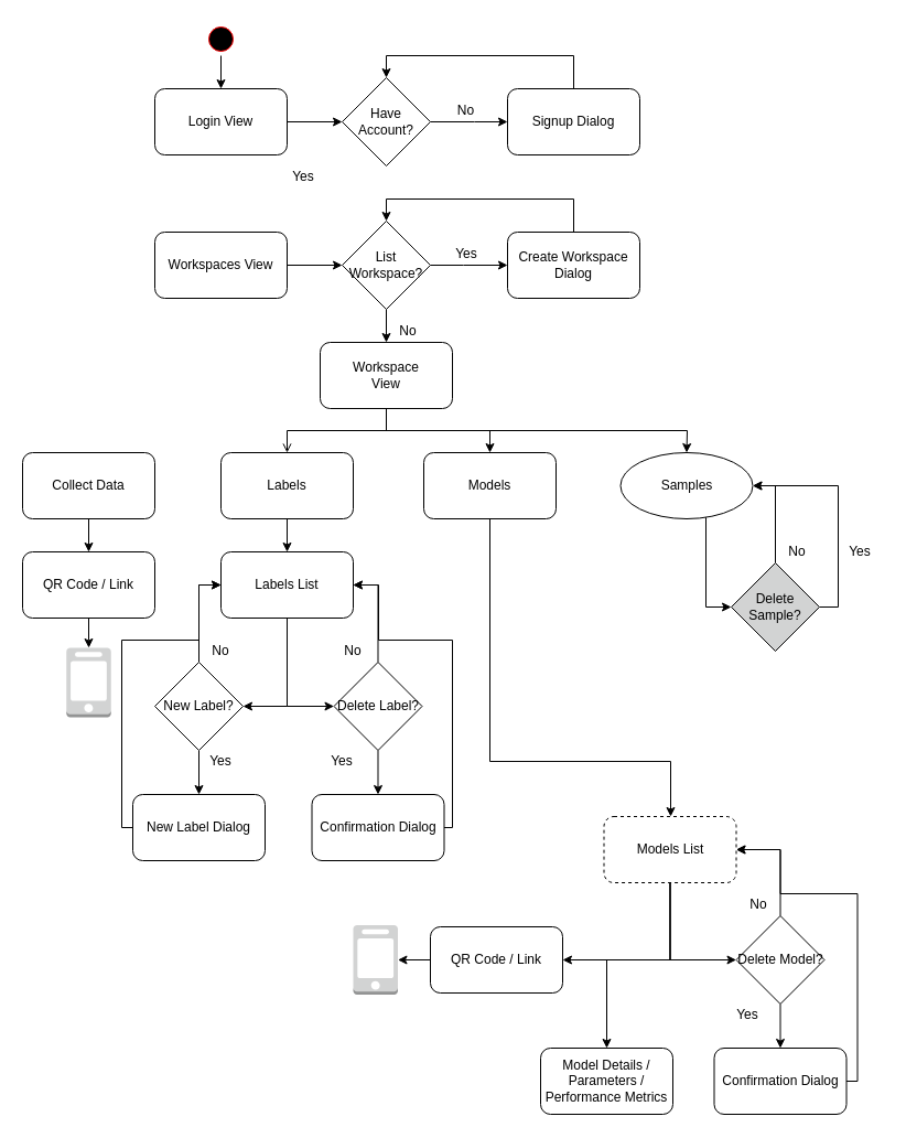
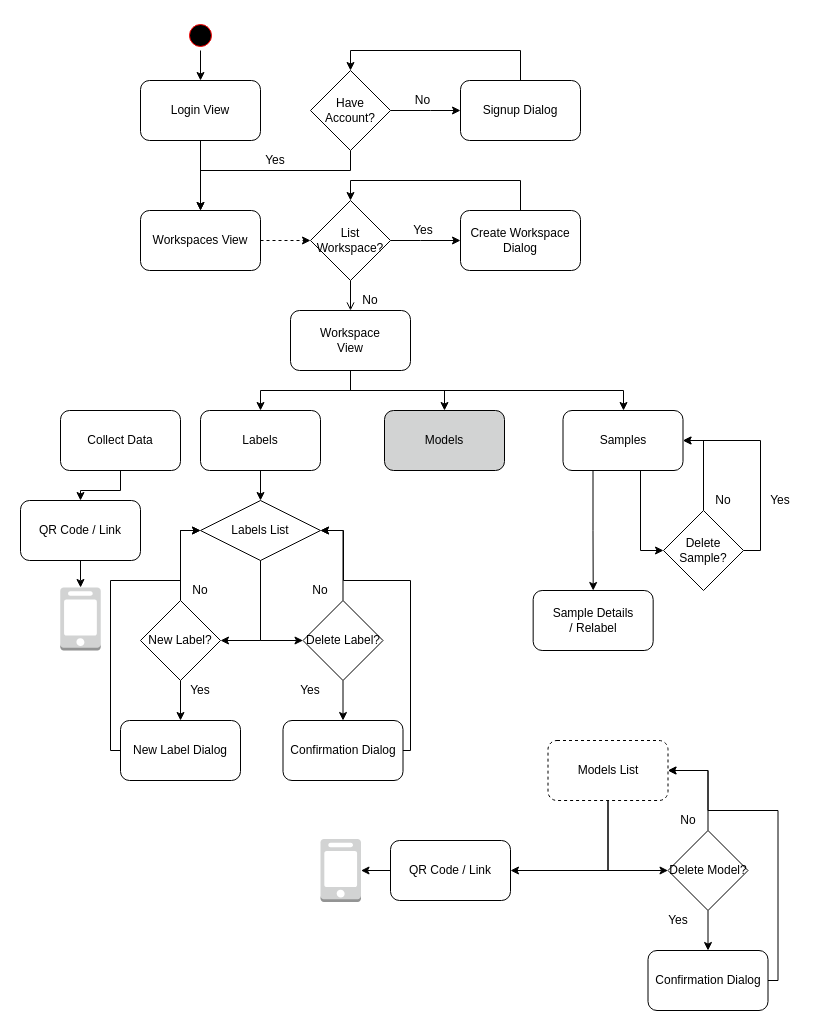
  <mxCell id="0" />
  <mxCell id="1" parent="0" />
  <mxCell id="2" style="edgeStyle=orthogonalEdgeStyle;rounded=0;orthogonalLoop=1;jettySize=auto;html=1;entryX=0.5;entryY=0;entryDx=0;entryDy=0;" parent="1" source="3" target="5" edge="1"><mxGeometry relative="1" as="geometry" /></mxCell>
  <mxCell id="3" value="" style="ellipse;html=1;shape=startState;fillColor=#000000;strokeColor=#ff0000;" parent="1" vertex="1"><mxGeometry x="185" y="20" width="30" height="30" as="geometry" /></mxCell>
- <mxCell id="4" style="edgeStyle=orthogonalEdgeStyle;rounded=0;orthogonalLoop=1;jettySize=auto;html=1;" parent="1" source="5" target="16" edge="1"><mxGeometry relative="1" as="geometry" /></mxCell>
+ <mxCell id="4" style="edgeStyle=orthogonalEdgeStyle;rounded=0;orthogonalLoop=1;jettySize=auto;html=1;" parent="1" source="5" target="8" edge="1"><mxGeometry relative="1" as="geometry" /></mxCell>
  <mxCell id="5" value="Login View" style="rounded=1;whiteSpace=wrap;html=1;" parent="1" vertex="1"><mxGeometry x="140" y="80" width="120" height="60" as="geometry" /></mxCell>
  <mxCell id="6" value="Yes" style="text;html=1;strokeColor=none;fillColor=none;align=center;verticalAlign=middle;whiteSpace=wrap;rounded=0;" parent="1" vertex="1"><mxGeometry x="260" y="150" width="30" height="20" as="geometry" /></mxCell>
- <mxCell id="7" style="edgeStyle=orthogonalEdgeStyle;rounded=0;orthogonalLoop=1;jettySize=auto;html=1;" parent="1" source="8" target="19" edge="1"><mxGeometry relative="1" as="geometry" /></mxCell>
+ <mxCell id="7" style="edgeStyle=orthogonalEdgeStyle;rounded=0;orthogonalLoop=1;jettySize=auto;html=1;dashed=1;" parent="1" source="8" target="19" edge="1"><mxGeometry relative="1" as="geometry" /></mxCell>
  <mxCell id="8" value="Workspaces View" style="rounded=1;whiteSpace=wrap;html=1;" parent="1" vertex="1"><mxGeometry x="140" y="210" width="120" height="60" as="geometry" /></mxCell>
  <mxCell id="9" style="edgeStyle=orthogonalEdgeStyle;rounded=0;orthogonalLoop=1;jettySize=auto;html=1;" parent="1" source="10" target="16" edge="1"><mxGeometry relative="1" as="geometry"><Array as="points"><mxPoint x="520" y="50" /><mxPoint x="350" y="50" /></Array></mxGeometry></mxCell>
  <mxCell id="10" value="Signup Dialog" style="rounded=1;whiteSpace=wrap;html=1;" parent="1" vertex="1"><mxGeometry x="460" y="80" width="120" height="60" as="geometry" /></mxCell>
  <mxCell id="11" value="No" style="text;html=1;strokeColor=none;fillColor=none;align=center;verticalAlign=middle;whiteSpace=wrap;rounded=0;" parent="1" vertex="1"><mxGeometry x="410" y="90" width="25" height="20" as="geometry" /></mxCell>
  <mxCell id="12" style="edgeStyle=orthogonalEdgeStyle;rounded=0;orthogonalLoop=1;jettySize=auto;html=1;" parent="1" source="13" target="19" edge="1"><mxGeometry relative="1" as="geometry"><Array as="points"><mxPoint x="520" y="180" /><mxPoint x="350" y="180" /></Array></mxGeometry></mxCell>
  <mxCell id="13" value="Create Workspace&lt;br&gt;Dialog" style="rounded=1;whiteSpace=wrap;html=1;" parent="1" vertex="1"><mxGeometry x="460" y="210" width="120" height="60" as="geometry" /></mxCell>
  <mxCell id="14" style="edgeStyle=orthogonalEdgeStyle;rounded=0;orthogonalLoop=1;jettySize=auto;html=1;" parent="1" source="16" target="10" edge="1"><mxGeometry relative="1" as="geometry"><Array as="points"><mxPoint x="430" y="110" /><mxPoint x="430" y="110" /></Array></mxGeometry></mxCell>
+ <mxCell id="15" style="edgeStyle=orthogonalEdgeStyle;rounded=0;orthogonalLoop=1;jettySize=auto;html=1;" parent="1" source="16" target="8" edge="1"><mxGeometry relative="1" as="geometry"><Array as="points"><mxPoint x="350" y="170" /><mxPoint x="200" y="170" /></Array></mxGeometry></mxCell>
  <mxCell id="16" value="Have&lt;br&gt;Account?" style="rhombus;whiteSpace=wrap;html=1;" parent="1" vertex="1"><mxGeometry x="310" y="70" width="80" height="80" as="geometry" /></mxCell>
  <mxCell id="17" style="edgeStyle=orthogonalEdgeStyle;rounded=0;orthogonalLoop=1;jettySize=auto;html=1;" parent="1" source="19" target="13" edge="1"><mxGeometry relative="1" as="geometry"><Array as="points"><mxPoint x="420" y="240" /><mxPoint x="420" y="240" /></Array></mxGeometry></mxCell>
- <mxCell id="18" style="edgeStyle=orthogonalEdgeStyle;rounded=0;orthogonalLoop=1;jettySize=auto;html=1;" parent="1" source="19" target="25" edge="1"><mxGeometry relative="1" as="geometry"><mxPoint x="350" y="310" as="targetPoint" /></mxGeometry></mxCell>
+ <mxCell id="18" style="edgeStyle=orthogonalEdgeStyle;rounded=0;orthogonalLoop=1;jettySize=auto;html=1;endArrow=open;" parent="1" source="19" target="25" edge="1"><mxGeometry relative="1" as="geometry"><mxPoint x="350" y="310" as="targetPoint" /></mxGeometry></mxCell>
  <mxCell id="19" value="List&lt;br&gt;Workspace?&lt;br&gt;" style="rhombus;whiteSpace=wrap;html=1;" parent="1" vertex="1"><mxGeometry x="310" y="200" width="80" height="80" as="geometry" /></mxCell>
  <mxCell id="20" value="Yes" style="text;html=1;strokeColor=none;fillColor=none;align=center;verticalAlign=middle;whiteSpace=wrap;rounded=0;" parent="1" vertex="1"><mxGeometry x="402.5" y="220" width="40" height="20" as="geometry" /></mxCell>
  <mxCell id="21" value="No" style="text;html=1;strokeColor=none;fillColor=none;align=center;verticalAlign=middle;whiteSpace=wrap;rounded=0;" parent="1" vertex="1"><mxGeometry x="350" y="290" width="40" height="20" as="geometry" /></mxCell>
- <mxCell id="22" style="edgeStyle=orthogonalEdgeStyle;rounded=0;orthogonalLoop=1;jettySize=auto;html=1;endArrow=open;" parent="1" source="25" target="29" edge="1"><mxGeometry relative="1" as="geometry" /></mxCell>
+ <mxCell id="22" style="edgeStyle=orthogonalEdgeStyle;rounded=0;orthogonalLoop=1;jettySize=auto;html=1;" parent="1" source="25" target="29" edge="1"><mxGeometry relative="1" as="geometry" /></mxCell>
  <mxCell id="23" style="edgeStyle=orthogonalEdgeStyle;rounded=0;orthogonalLoop=1;jettySize=auto;html=1;" parent="1" source="25" target="31" edge="1"><mxGeometry relative="1" as="geometry" /></mxCell>
  <mxCell id="24" style="edgeStyle=orthogonalEdgeStyle;rounded=0;orthogonalLoop=1;jettySize=auto;html=1;" parent="1" source="25" target="34" edge="1"><mxGeometry relative="1" as="geometry"><Array as="points"><mxPoint x="350" y="390" /><mxPoint x="623" y="390" /></Array></mxGeometry></mxCell>
  <mxCell id="25" value="Workspace&lt;br&gt;View" style="rounded=1;whiteSpace=wrap;html=1;" parent="1" vertex="1"><mxGeometry x="290" y="310" width="120" height="60" as="geometry" /></mxCell>
  <mxCell id="26" style="edgeStyle=orthogonalEdgeStyle;rounded=0;orthogonalLoop=1;jettySize=auto;html=1;" parent="1" source="27" target="36" edge="1"><mxGeometry relative="1" as="geometry"><mxPoint x="140" y="500" as="targetPoint" /></mxGeometry></mxCell>
- <mxCell id="27" value="Collect Data" style="rounded=1;whiteSpace=wrap;html=1;" parent="1" vertex="1"><mxGeometry x="20" y="410" width="120" height="60" as="geometry" /></mxCell>
+ <mxCell id="27" value="Collect Data" style="rounded=1;whiteSpace=wrap;html=1;" parent="1" vertex="1"><mxGeometry x="60" y="410" width="120" height="60" as="geometry" /></mxCell>
  <mxCell id="28" style="edgeStyle=orthogonalEdgeStyle;rounded=0;orthogonalLoop=1;jettySize=auto;html=1;" parent="1" source="29" target="39" edge="1"><mxGeometry relative="1" as="geometry"><mxPoint x="280" y="500" as="targetPoint" /></mxGeometry></mxCell>
  <mxCell id="29" value="Labels" style="rounded=1;whiteSpace=wrap;html=1;" parent="1" vertex="1"><mxGeometry x="200" y="410" width="120" height="60" as="geometry" /></mxCell>
- <mxCell id="30" style="edgeStyle=orthogonalEdgeStyle;rounded=0;orthogonalLoop=1;jettySize=auto;html=1;" parent="1" source="31" target="43" edge="1"><mxGeometry relative="1" as="geometry"><mxPoint x="422.5" y="510" as="targetPoint" /><Array as="points"><mxPoint x="444" y="690" /><mxPoint x="608" y="690" /></Array></mxGeometry></mxCell>
- <mxCell id="31" value="Models" style="rounded=1;whiteSpace=wrap;html=1;" parent="1" vertex="1"><mxGeometry x="384" y="410" width="120" height="60" as="geometry" /></mxCell>
+ <mxCell id="31" value="Models" style="rounded=1;whiteSpace=wrap;html=1;fillColor=#d2d3d3;" parent="1" vertex="1"><mxGeometry x="384" y="410" width="120" height="60" as="geometry" /></mxCell>
  <mxCell id="32" style="edgeStyle=orthogonalEdgeStyle;rounded=0;orthogonalLoop=1;jettySize=auto;html=1;entryX=0;entryY=0.5;entryDx=0;entryDy=0;" parent="1" source="34" target="69" edge="1"><mxGeometry relative="1" as="geometry"><Array as="points"><mxPoint x="640" y="550" /></Array></mxGeometry></mxCell>
- <mxCell id="34" value="Samples" style="ellipse;whiteSpace=wrap;html=1;" parent="1" vertex="1"><mxGeometry x="562.5" y="410" width="120" height="60" as="geometry" /></mxCell>
+ <mxCell id="33" style="edgeStyle=orthogonalEdgeStyle;rounded=0;orthogonalLoop=1;jettySize=auto;html=1;exitX=0.25;exitY=1;exitDx=0;exitDy=0;" parent="1" source="34" target="72" edge="1"><mxGeometry relative="1" as="geometry"><mxPoint x="592.667" y="620" as="targetPoint" /></mxGeometry></mxCell>
+ <mxCell id="34" value="Samples" style="rounded=1;whiteSpace=wrap;html=1;" parent="1" vertex="1"><mxGeometry x="562.5" y="410" width="120" height="60" as="geometry" /></mxCell>
  <mxCell id="35" style="edgeStyle=orthogonalEdgeStyle;rounded=0;orthogonalLoop=1;jettySize=auto;html=1;exitX=0.5;exitY=1;exitDx=0;exitDy=0;" parent="1" source="36" target="73" edge="1"><mxGeometry relative="1" as="geometry" /></mxCell>
  <mxCell id="36" value="QR Code / Link" style="rounded=1;whiteSpace=wrap;html=1;" parent="1" vertex="1"><mxGeometry x="20" y="500" width="120" height="60" as="geometry" /></mxCell>
  <mxCell id="37" style="edgeStyle=orthogonalEdgeStyle;rounded=0;orthogonalLoop=1;jettySize=auto;html=1;entryX=1;entryY=0.5;entryDx=0;entryDy=0;" parent="1" source="39" target="46" edge="1"><mxGeometry relative="1" as="geometry"><mxPoint x="260" y="590" as="targetPoint" /></mxGeometry></mxCell>
  <mxCell id="38" style="edgeStyle=orthogonalEdgeStyle;rounded=0;orthogonalLoop=1;jettySize=auto;html=1;" parent="1" source="39" target="52" edge="1"><mxGeometry relative="1" as="geometry"><Array as="points"><mxPoint x="260" y="640" /></Array></mxGeometry></mxCell>
- <mxCell id="39" value="Labels List" style="rounded=1;whiteSpace=wrap;html=1;" parent="1" vertex="1"><mxGeometry x="200" y="500" width="120" height="60" as="geometry" /></mxCell>
+ <mxCell id="39" value="Labels List" style="rhombus;whiteSpace=wrap;html=1;" parent="1" vertex="1"><mxGeometry x="200" y="500" width="120" height="60" as="geometry" /></mxCell>
  <mxCell id="40" style="edgeStyle=orthogonalEdgeStyle;rounded=0;orthogonalLoop=1;jettySize=auto;html=1;" parent="1" source="43" target="60" edge="1"><mxGeometry relative="1" as="geometry"><Array as="points"><mxPoint x="607" y="870" /></Array></mxGeometry></mxCell>
  <mxCell id="41" style="edgeStyle=orthogonalEdgeStyle;rounded=0;orthogonalLoop=1;jettySize=auto;html=1;" parent="1" source="43" target="66" edge="1"><mxGeometry relative="1" as="geometry"><Array as="points"><mxPoint x="607" y="870" /></Array></mxGeometry></mxCell>
- <mxCell id="42" style="edgeStyle=orthogonalEdgeStyle;rounded=0;orthogonalLoop=1;jettySize=auto;html=1;exitX=0.5;exitY=1;exitDx=0;exitDy=0;entryX=0.5;entryY=0;entryDx=0;entryDy=0;" parent="1" source="43" target="75" edge="1"><mxGeometry relative="1" as="geometry"><Array as="points"><mxPoint x="607" y="870" /><mxPoint x="550" y="870" /></Array></mxGeometry></mxCell>
  <mxCell id="43" value="Models List" style="rounded=1;whiteSpace=wrap;html=1;dashed=1;" parent="1" vertex="1"><mxGeometry x="547.5" y="740" width="120" height="60" as="geometry" /></mxCell>
  <mxCell id="44" style="edgeStyle=orthogonalEdgeStyle;rounded=0;orthogonalLoop=1;jettySize=auto;html=1;" parent="1" source="46" target="48" edge="1"><mxGeometry relative="1" as="geometry" /></mxCell>
  <mxCell id="45" style="edgeStyle=orthogonalEdgeStyle;rounded=0;orthogonalLoop=1;jettySize=auto;html=1;" parent="1" source="46" target="39" edge="1"><mxGeometry relative="1" as="geometry"><Array as="points"><mxPoint x="180" y="530" /></Array></mxGeometry></mxCell>
  <mxCell id="46" value="New Label?" style="rhombus;whiteSpace=wrap;html=1;" parent="1" vertex="1"><mxGeometry x="140" y="600" width="80" height="80" as="geometry" /></mxCell>
  <mxCell id="47" style="edgeStyle=orthogonalEdgeStyle;rounded=0;orthogonalLoop=1;jettySize=auto;html=1;" parent="1" source="48" target="39" edge="1"><mxGeometry relative="1" as="geometry"><Array as="points"><mxPoint x="110" y="750" /><mxPoint x="110" y="580" /><mxPoint x="180" y="580" /><mxPoint x="180" y="530" /></Array></mxGeometry></mxCell>
  <mxCell id="48" value="New Label Dialog" style="rounded=1;whiteSpace=wrap;html=1;" parent="1" vertex="1"><mxGeometry x="120" y="720" width="120" height="60" as="geometry" /></mxCell>
  <mxCell id="49" value="Yes" style="text;html=1;strokeColor=none;fillColor=none;align=center;verticalAlign=middle;whiteSpace=wrap;rounded=0;" parent="1" vertex="1"><mxGeometry x="180" y="680" width="40" height="20" as="geometry" /></mxCell>
  <mxCell id="50" style="edgeStyle=orthogonalEdgeStyle;rounded=0;orthogonalLoop=1;jettySize=auto;html=1;" parent="1" source="52" target="54" edge="1"><mxGeometry relative="1" as="geometry" /></mxCell>
  <mxCell id="51" style="edgeStyle=orthogonalEdgeStyle;rounded=0;orthogonalLoop=1;jettySize=auto;html=1;entryX=1;entryY=0.5;entryDx=0;entryDy=0;" parent="1" source="52" target="39" edge="1"><mxGeometry relative="1" as="geometry" /></mxCell>
  <mxCell id="52" value="Delete Label?" style="rhombus;whiteSpace=wrap;html=1;" parent="1" vertex="1"><mxGeometry x="302.5" y="600" width="80" height="80" as="geometry" /></mxCell>
  <mxCell id="53" style="edgeStyle=orthogonalEdgeStyle;rounded=0;orthogonalLoop=1;jettySize=auto;html=1;" parent="1" source="54" target="39" edge="1"><mxGeometry relative="1" as="geometry"><Array as="points"><mxPoint x="410" y="750" /><mxPoint x="410" y="580" /><mxPoint x="343" y="580" /><mxPoint x="343" y="530" /></Array></mxGeometry></mxCell>
  <mxCell id="54" value="Confirmation Dialog" style="rounded=1;whiteSpace=wrap;html=1;" parent="1" vertex="1"><mxGeometry x="282.5" y="720" width="120" height="60" as="geometry" /></mxCell>
  <mxCell id="55" value="Yes" style="text;html=1;strokeColor=none;fillColor=none;align=center;verticalAlign=middle;whiteSpace=wrap;rounded=0;" parent="1" vertex="1"><mxGeometry x="290" y="680" width="40" height="20" as="geometry" /></mxCell>
  <mxCell id="56" value="No" style="text;html=1;strokeColor=none;fillColor=none;align=center;verticalAlign=middle;whiteSpace=wrap;rounded=0;" parent="1" vertex="1"><mxGeometry x="180" y="580" width="40" height="20" as="geometry" /></mxCell>
  <mxCell id="57" value="No" style="text;html=1;strokeColor=none;fillColor=none;align=center;verticalAlign=middle;whiteSpace=wrap;rounded=0;" parent="1" vertex="1"><mxGeometry x="300" y="580" width="40" height="20" as="geometry" /></mxCell>
  <mxCell id="58" style="edgeStyle=orthogonalEdgeStyle;rounded=0;orthogonalLoop=1;jettySize=auto;html=1;" parent="1" source="60" target="62" edge="1"><mxGeometry relative="1" as="geometry"><mxPoint x="687.5" y="950" as="targetPoint" /></mxGeometry></mxCell>
  <mxCell id="59" style="edgeStyle=orthogonalEdgeStyle;rounded=0;orthogonalLoop=1;jettySize=auto;html=1;entryX=1;entryY=0.5;entryDx=0;entryDy=0;" parent="1" source="60" target="43" edge="1"><mxGeometry relative="1" as="geometry" /></mxCell>
  <mxCell id="60" value="Delete Model?" style="rhombus;whiteSpace=wrap;html=1;" parent="1" vertex="1"><mxGeometry x="667.5" y="830" width="80" height="80" as="geometry" /></mxCell>
  <mxCell id="61" style="edgeStyle=orthogonalEdgeStyle;rounded=0;orthogonalLoop=1;jettySize=auto;html=1;" parent="1" source="62" target="43" edge="1"><mxGeometry relative="1" as="geometry"><Array as="points"><mxPoint x="777.5" y="980" /><mxPoint x="777.5" y="810" /><mxPoint x="707.5" y="810" /><mxPoint x="707.5" y="770" /></Array></mxGeometry></mxCell>
  <mxCell id="62" value="Confirmation Dialog" style="rounded=1;whiteSpace=wrap;html=1;" parent="1" vertex="1"><mxGeometry x="647.5" y="950" width="120" height="60" as="geometry" /></mxCell>
  <mxCell id="63" value="Yes" style="text;html=1;strokeColor=none;fillColor=none;align=center;verticalAlign=middle;whiteSpace=wrap;rounded=0;" parent="1" vertex="1"><mxGeometry x="657.5" y="910" width="40" height="20" as="geometry" /></mxCell>
  <mxCell id="64" value="No" style="text;html=1;strokeColor=none;fillColor=none;align=center;verticalAlign=middle;whiteSpace=wrap;rounded=0;" parent="1" vertex="1"><mxGeometry x="667.5" y="810" width="40" height="20" as="geometry" /></mxCell>
  <mxCell id="65" style="edgeStyle=orthogonalEdgeStyle;rounded=0;orthogonalLoop=1;jettySize=auto;html=1;exitX=0;exitY=0.5;exitDx=0;exitDy=0;" parent="1" source="66" target="74" edge="1"><mxGeometry relative="1" as="geometry" /></mxCell>
  <mxCell id="66" value="QR Code / Link" style="rounded=1;whiteSpace=wrap;html=1;" parent="1" vertex="1"><mxGeometry x="390" y="840" width="120" height="60" as="geometry" /></mxCell>
  <mxCell id="67" style="edgeStyle=orthogonalEdgeStyle;rounded=0;orthogonalLoop=1;jettySize=auto;html=1;entryX=1;entryY=0.5;entryDx=0;entryDy=0;" parent="1" source="69" target="34" edge="1"><mxGeometry relative="1" as="geometry" /></mxCell>
  <mxCell id="68" style="edgeStyle=orthogonalEdgeStyle;rounded=0;orthogonalLoop=1;jettySize=auto;html=1;" parent="1" source="69" target="34" edge="1"><mxGeometry relative="1" as="geometry"><Array as="points"><mxPoint x="760" y="550" /><mxPoint x="760" y="440" /></Array></mxGeometry></mxCell>
- <mxCell id="69" value="Delete Sample?" style="rhombus;whiteSpace=wrap;html=1;fillColor=#d2d3d3;" parent="1" vertex="1"><mxGeometry x="663" y="510" width="80" height="80" as="geometry" /></mxCell>
+ <mxCell id="69" value="Delete Sample?" style="rhombus;whiteSpace=wrap;html=1;" parent="1" vertex="1"><mxGeometry x="663" y="510" width="80" height="80" as="geometry" /></mxCell>
  <mxCell id="70" value="No" style="text;html=1;strokeColor=none;fillColor=none;align=center;verticalAlign=middle;whiteSpace=wrap;rounded=0;" parent="1" vertex="1"><mxGeometry x="703" y="490" width="40" height="20" as="geometry" /></mxCell>
  <mxCell id="71" value="Yes" style="text;html=1;strokeColor=none;fillColor=none;align=center;verticalAlign=middle;whiteSpace=wrap;rounded=0;" parent="1" vertex="1"><mxGeometry x="760" y="490" width="40" height="20" as="geometry" /></mxCell>
+ <mxCell id="72" value="Sample Details&lt;br&gt;/ Relabel" style="rounded=1;whiteSpace=wrap;html=1;" parent="1" vertex="1"><mxGeometry x="532.667" y="590" width="120" height="60" as="geometry" /></mxCell>
  <mxCell id="73" value="" style="outlineConnect=0;dashed=0;verticalLabelPosition=bottom;verticalAlign=top;align=center;html=1;shape=mxgraph.aws3.mobile_client;fillColor=#D2D3D3;gradientColor=none;" parent="1" vertex="1"><mxGeometry x="59.75" y="587" width="40.5" height="63" as="geometry" /></mxCell>
  <mxCell id="74" value="" style="outlineConnect=0;dashed=0;verticalLabelPosition=bottom;verticalAlign=top;align=center;html=1;shape=mxgraph.aws3.mobile_client;fillColor=#D2D3D3;gradientColor=none;" parent="1" vertex="1"><mxGeometry x="320" y="838.5" width="40.5" height="63" as="geometry" /></mxCell>
- <mxCell id="75" value="Model Details / Parameters / Performance Metrics" style="rounded=1;whiteSpace=wrap;html=1;" parent="1" vertex="1"><mxGeometry x="490" y="950" width="120" height="60" as="geometry" /></mxCell>
